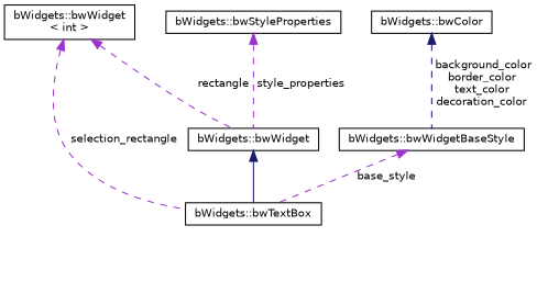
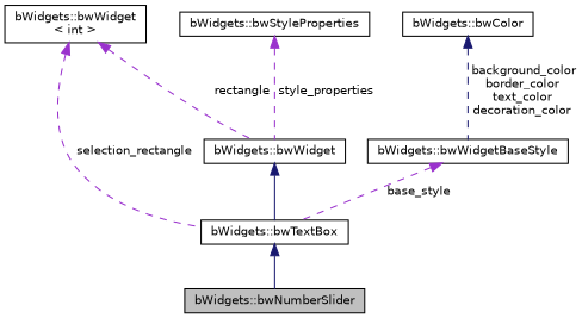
  digraph {
    node [color=black fillcolor=white fontname=Helvetica fontsize=10 shape=record style=filled]
    edge [color=darkorchid3 dir=back fontname=Helvetica fontsize=10 labelfontname=Helvetica labelfontsize=10 style=dashed]
+   n1 [fillcolor=grey75 fontcolor=black height=0.2 label="bWidgets::bwNumberSlider" width=0.4]
    n2 [height=0.2 label="bWidgets::bwTextBox" width=0.4]
    n3 [height=0.2 label="bWidgets::bwWidget" width=0.4]
    n4 [height=0.2 label="bWidgets::bwWidget\l\< int \>" width=0.4]
    n5 [height=0.2 label="bWidgets::bwStyleProperties" width=0.4]
    n6 [height=0.2 label="bWidgets::bwWidgetBaseStyle" width=0.4]
    n7 [height=0.2 label="bWidgets::bwColor" width=0.4]
+   n2 -> n1 [color=midnightblue style=solid]
    n3 -> n2 [color=midnightblue style=solid]
    n4 -> n2 [label=" selection_rectangle"]
    n4 -> n3 [label=" rectangle"]
    n5 -> n3 [label=" style_properties"]
    n6 -> n2 [label=" base_style"]
    n7 -> n6 [color=midnightblue label=" background_color\nborder_color\ntext_color\ndecoration_color"]
  }
